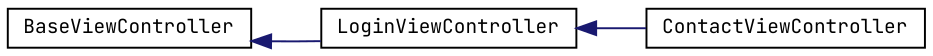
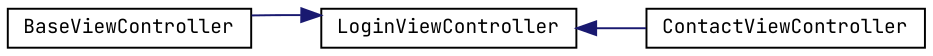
  digraph {
    fontname="JetBrains Mono"
    rankdir=LR
    node [color=black fillcolor=white fontname="JetBrains Mono" fontsize=10 shape=record style=filled]
    edge [color=midnightblue dir=back fontname="JetBrains Mono" fontsize=10 labelfontname=Helvetica labelfontsize=10 style=solid]
    n1 [height=0.2 label=BaseViewController width=0.4]
    n2 [height=0.2 label=LoginViewController width=0.4]
    n3 [height=0.2 label=ContactViewController width=0.4]
-   n1 -> n2
+   n2 -> n1
    n2 -> n3
  }
